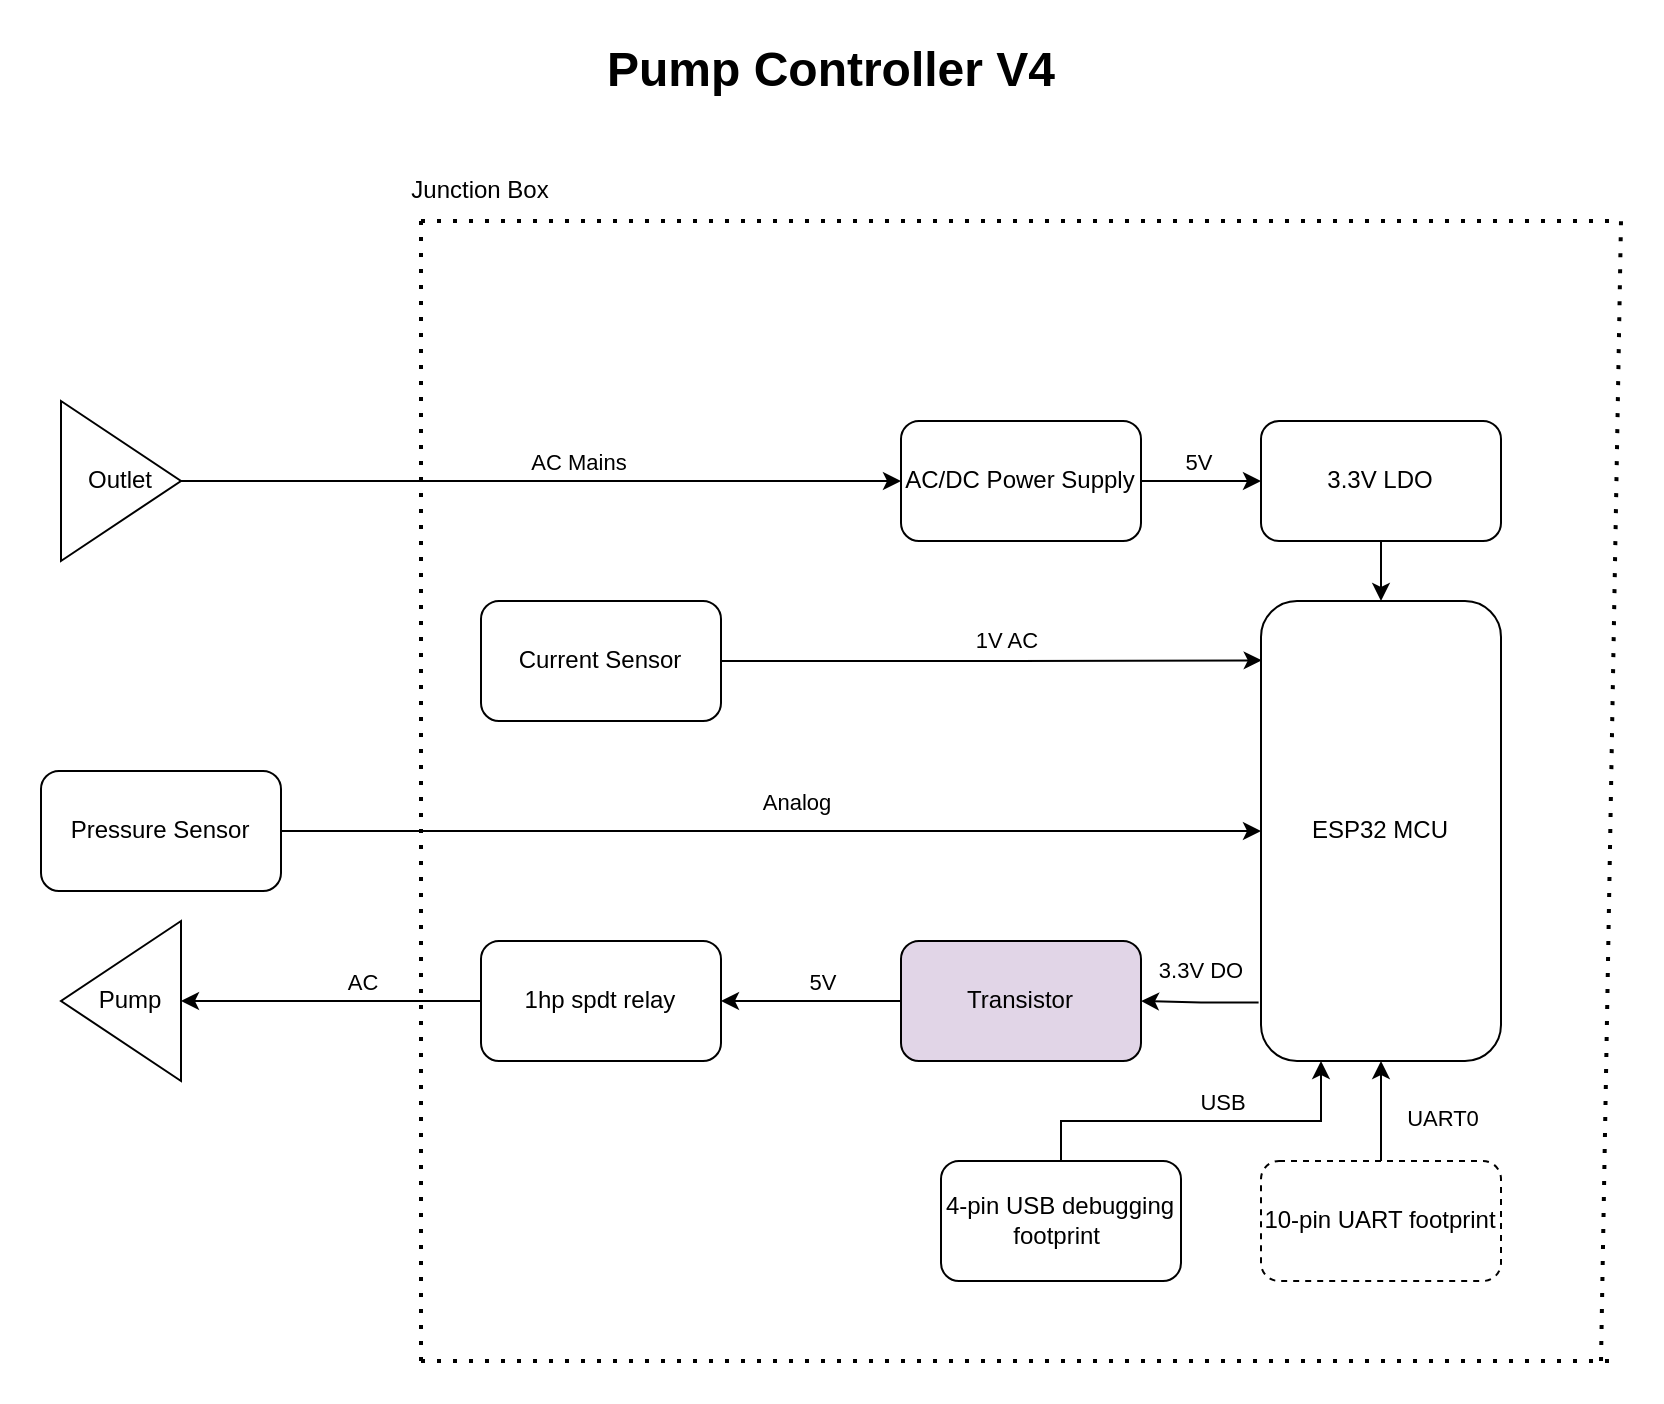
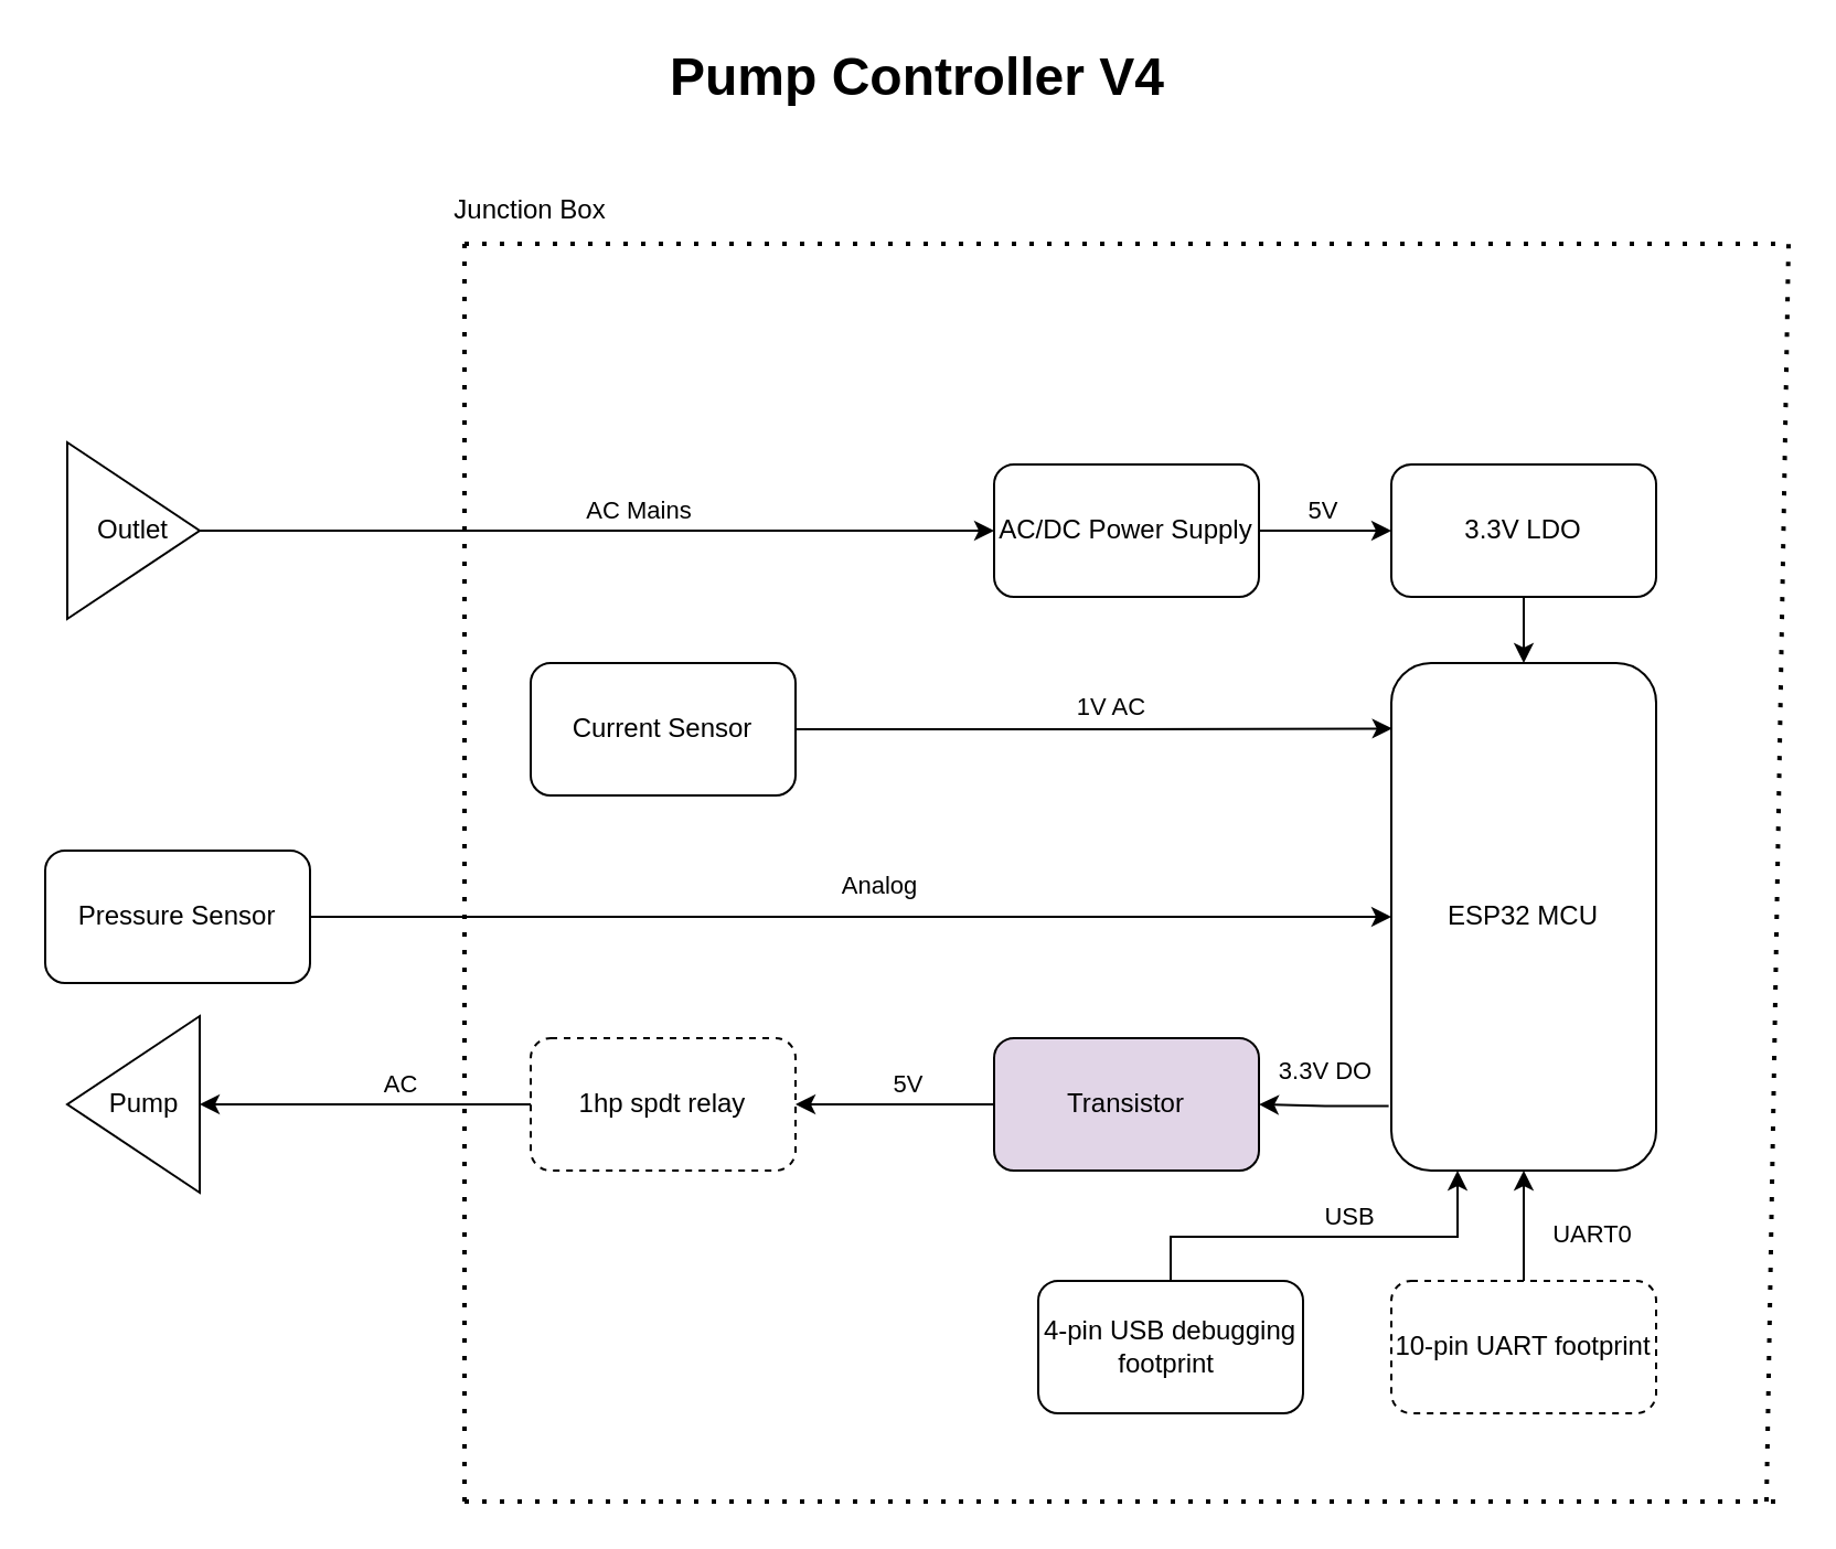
  <mxCell id="0" />
  <mxCell id="1" parent="0" />
  <mxCell id="2" value="ESP32 MCU" style="rounded=1;whiteSpace=wrap;html=1;" parent="1" vertex="1"><mxGeometry x="630" y="300" width="120" height="230" as="geometry" /></mxCell>
  <mxCell id="3" value="Current Sensor" style="rounded=1;whiteSpace=wrap;html=1;" parent="1" vertex="1"><mxGeometry x="240" y="300" width="120" height="60" as="geometry" /></mxCell>
  <mxCell id="4" style="edgeStyle=orthogonalEdgeStyle;rounded=0;orthogonalLoop=1;jettySize=auto;html=1;exitX=1;exitY=0.5;exitDx=0;exitDy=0;entryX=0;entryY=0.5;entryDx=0;entryDy=0;" parent="1" source="6" target="2" edge="1"><mxGeometry relative="1" as="geometry" /></mxCell>
  <mxCell id="5" value="Analog" style="edgeLabel;html=1;align=center;verticalAlign=middle;resizable=0;points=[];" parent="4" vertex="1" connectable="0"><mxGeometry x="0.051" y="-2" relative="1" as="geometry"><mxPoint y="-17" as="offset" /></mxGeometry></mxCell>
  <mxCell id="6" value="Pressure Sensor" style="rounded=1;whiteSpace=wrap;html=1;" parent="1" vertex="1"><mxGeometry x="20" y="385" width="120" height="60" as="geometry" /></mxCell>
  <mxCell id="7" style="edgeStyle=orthogonalEdgeStyle;rounded=0;orthogonalLoop=1;jettySize=auto;html=1;exitX=1;exitY=0.5;exitDx=0;exitDy=0;" parent="1" source="9" target="12" edge="1"><mxGeometry relative="1" as="geometry" /></mxCell>
  <mxCell id="8" value="AC Mains" style="edgeLabel;html=1;align=center;verticalAlign=middle;resizable=0;points=[];" parent="7" vertex="1" connectable="0"><mxGeometry x="0.266" y="2" relative="1" as="geometry"><mxPoint x="-30" y="-8" as="offset" /></mxGeometry></mxCell>
  <mxCell id="9" value="Outlet" style="triangle;whiteSpace=wrap;html=1;" parent="1" vertex="1"><mxGeometry x="30" y="200" width="60" height="80" as="geometry" /></mxCell>
  <mxCell id="10" style="edgeStyle=orthogonalEdgeStyle;rounded=0;orthogonalLoop=1;jettySize=auto;html=1;exitX=1;exitY=0.5;exitDx=0;exitDy=0;entryX=0;entryY=0.5;entryDx=0;entryDy=0;" parent="1" source="12" target="19" edge="1"><mxGeometry relative="1" as="geometry" /></mxCell>
  <mxCell id="11" value="5V" style="edgeLabel;html=1;align=center;verticalAlign=middle;resizable=0;points=[];" parent="10" vertex="1" connectable="0"><mxGeometry x="-0.06" y="2" relative="1" as="geometry"><mxPoint y="-8" as="offset" /></mxGeometry></mxCell>
  <mxCell id="12" value="AC/DC Power Supply" style="rounded=1;whiteSpace=wrap;html=1;" parent="1" vertex="1"><mxGeometry x="450" y="210" width="120" height="60" as="geometry" /></mxCell>
  <mxCell id="13" style="edgeStyle=orthogonalEdgeStyle;rounded=0;orthogonalLoop=1;jettySize=auto;html=1;exitX=0;exitY=0.5;exitDx=0;exitDy=0;entryX=1;entryY=0.5;entryDx=0;entryDy=0;" parent="1" source="15" target="25" edge="1"><mxGeometry relative="1" as="geometry" /></mxCell>
  <mxCell id="14" value="5V" style="edgeLabel;html=1;align=center;verticalAlign=middle;resizable=0;points=[];" parent="13" vertex="1" connectable="0"><mxGeometry x="0.093" y="3" relative="1" as="geometry"><mxPoint x="9" y="-13" as="offset" /></mxGeometry></mxCell>
  <mxCell id="15" value="Transistor" style="rounded=1;whiteSpace=wrap;html=1;fillColor=#e1d5e7;" parent="1" vertex="1"><mxGeometry x="450" y="470" width="120" height="60" as="geometry" /></mxCell>
  <mxCell id="16" style="edgeStyle=orthogonalEdgeStyle;rounded=0;orthogonalLoop=1;jettySize=auto;html=1;exitX=1;exitY=0.5;exitDx=0;exitDy=0;entryX=0.003;entryY=0.129;entryDx=0;entryDy=0;entryPerimeter=0;" parent="1" source="3" target="2" edge="1"><mxGeometry relative="1" as="geometry" /></mxCell>
  <mxCell id="17" value="1V AC" style="edgeLabel;html=1;align=center;verticalAlign=middle;resizable=0;points=[];" parent="16" vertex="1" connectable="0"><mxGeometry x="0.055" y="4" relative="1" as="geometry"><mxPoint y="-6" as="offset" /></mxGeometry></mxCell>
  <mxCell id="18" style="edgeStyle=orthogonalEdgeStyle;rounded=0;orthogonalLoop=1;jettySize=auto;html=1;exitX=0.5;exitY=1;exitDx=0;exitDy=0;entryX=0.5;entryY=0;entryDx=0;entryDy=0;" parent="1" source="19" target="2" edge="1"><mxGeometry relative="1" as="geometry" /></mxCell>
  <mxCell id="19" value="3.3V LDO" style="rounded=1;whiteSpace=wrap;html=1;" parent="1" vertex="1"><mxGeometry x="630" y="210" width="120" height="60" as="geometry" /></mxCell>
  <mxCell id="20" value="" style="triangle;whiteSpace=wrap;html=1;rotation=-180;" parent="1" vertex="1"><mxGeometry x="30" y="460" width="60" height="80" as="geometry" /></mxCell>
  <mxCell id="21" style="edgeStyle=orthogonalEdgeStyle;rounded=0;orthogonalLoop=1;jettySize=auto;html=1;exitX=-0.01;exitY=0.873;exitDx=0;exitDy=0;entryX=1;entryY=0.5;entryDx=0;entryDy=0;exitPerimeter=0;" parent="1" source="2" target="15" edge="1"><mxGeometry relative="1" as="geometry" /></mxCell>
  <mxCell id="22" value="3.3V DO" style="edgeLabel;html=1;align=center;verticalAlign=middle;resizable=0;points=[];" parent="21" vertex="1" connectable="0"><mxGeometry x="-0.295" y="-4" relative="1" as="geometry"><mxPoint x="-8" y="-12" as="offset" /></mxGeometry></mxCell>
  <mxCell id="23" style="edgeStyle=orthogonalEdgeStyle;rounded=0;orthogonalLoop=1;jettySize=auto;html=1;exitX=0;exitY=0.5;exitDx=0;exitDy=0;entryX=0;entryY=0.5;entryDx=0;entryDy=0;" parent="1" source="25" target="20" edge="1"><mxGeometry relative="1" as="geometry" /></mxCell>
  <mxCell id="24" value="AC" style="edgeLabel;html=1;align=center;verticalAlign=middle;resizable=0;points=[];" parent="23" vertex="1" connectable="0"><mxGeometry x="-0.157" y="3" relative="1" as="geometry"><mxPoint x="3" y="-13" as="offset" /></mxGeometry></mxCell>
- <mxCell id="25" value="1hp spdt relay" style="rounded=1;whiteSpace=wrap;html=1;" parent="1" vertex="1"><mxGeometry x="240" y="470" width="120" height="60" as="geometry" /></mxCell>
+ <mxCell id="25" value="1hp spdt relay" style="rounded=1;whiteSpace=wrap;html=1;dashed=1;" parent="1" vertex="1"><mxGeometry x="240" y="470" width="120" height="60" as="geometry" /></mxCell>
  <mxCell id="26" value="" style="endArrow=none;dashed=1;html=1;dashPattern=1 3;strokeWidth=2;rounded=0;" parent="1" edge="1"><mxGeometry width="50" height="50" relative="1" as="geometry"><mxPoint x="210" y="110" as="sourcePoint" /><mxPoint x="810" y="110" as="targetPoint" /></mxGeometry></mxCell>
  <mxCell id="27" value="" style="endArrow=none;dashed=1;html=1;dashPattern=1 3;strokeWidth=2;rounded=0;" parent="1" edge="1"><mxGeometry width="50" height="50" relative="1" as="geometry"><mxPoint x="800" y="680" as="sourcePoint" /><mxPoint x="810" y="110" as="targetPoint" /></mxGeometry></mxCell>
  <mxCell id="28" value="" style="endArrow=none;dashed=1;html=1;dashPattern=1 3;strokeWidth=2;rounded=0;" parent="1" edge="1"><mxGeometry width="50" height="50" relative="1" as="geometry"><mxPoint x="210" y="680" as="sourcePoint" /><mxPoint x="810" y="680" as="targetPoint" /><Array as="points"><mxPoint x="510" y="680" /></Array></mxGeometry></mxCell>
  <mxCell id="29" value="" style="endArrow=none;dashed=1;html=1;dashPattern=1 3;strokeWidth=2;rounded=0;" parent="1" edge="1"><mxGeometry width="50" height="50" relative="1" as="geometry"><mxPoint x="210" y="680" as="sourcePoint" /><mxPoint x="210" y="110" as="targetPoint" /></mxGeometry></mxCell>
  <mxCell id="30" value="Junction Box" style="text;html=1;strokeColor=none;fillColor=none;align=center;verticalAlign=middle;whiteSpace=wrap;rounded=0;" parent="1" vertex="1"><mxGeometry x="180" y="80" width="120" height="30" as="geometry" /></mxCell>
  <mxCell id="31" value="Pump" style="text;html=1;strokeColor=none;fillColor=none;align=center;verticalAlign=middle;whiteSpace=wrap;rounded=0;" parent="1" vertex="1"><mxGeometry x="40" y="485" width="50" height="30" as="geometry" /></mxCell>
  <mxCell id="32" value="&lt;h1&gt;Pump Controller V4&lt;/h1&gt;" style="text;html=1;strokeColor=none;fillColor=none;align=center;verticalAlign=middle;whiteSpace=wrap;rounded=0;" parent="1" vertex="1"><mxGeometry x="288" y="20" width="255" height="30" as="geometry" /></mxCell>
  <mxCell id="33" value="" style="edgeStyle=orthogonalEdgeStyle;rounded=0;orthogonalLoop=1;jettySize=auto;html=1;" edge="1" parent="1" source="35" target="2"><mxGeometry relative="1" as="geometry" /></mxCell>
  <mxCell id="34" value="UART0" style="edgeLabel;html=1;align=center;verticalAlign=middle;resizable=0;points=[];" vertex="1" connectable="0" parent="33"><mxGeometry x="-0.126" y="-2" relative="1" as="geometry"><mxPoint x="28" as="offset" /></mxGeometry></mxCell>
  <mxCell id="35" value="10-pin UART footprint" style="rounded=1;whiteSpace=wrap;html=1;dashed=1;" vertex="1" parent="1"><mxGeometry x="630" y="580" width="120" height="60" as="geometry" /></mxCell>
  <mxCell id="36" style="edgeStyle=orthogonalEdgeStyle;rounded=0;orthogonalLoop=1;jettySize=auto;html=1;entryX=0.25;entryY=1;entryDx=0;entryDy=0;" edge="1" parent="1" source="38" target="2"><mxGeometry relative="1" as="geometry"><Array as="points"><mxPoint x="530" y="560" /><mxPoint x="660" y="560" /></Array></mxGeometry></mxCell>
  <mxCell id="37" value="USB" style="edgeLabel;html=1;align=center;verticalAlign=middle;resizable=0;points=[];" vertex="1" connectable="0" parent="36"><mxGeometry x="0.111" relative="1" as="geometry"><mxPoint y="-10" as="offset" /></mxGeometry></mxCell>
  <mxCell id="38" value="4-pin USB debugging footprint&amp;nbsp;" style="rounded=1;whiteSpace=wrap;html=1;" vertex="1" parent="1"><mxGeometry x="470" y="580" width="120" height="60" as="geometry" /></mxCell>
